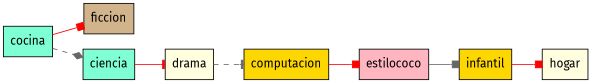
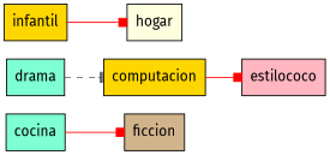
  digraph {
    fontname="Fira Sans"
    rankdir=LR
    node [fillcolor=aquamarine fontname="Fira Sans" shape=elipse style=filled]
    edge [arrowhead=box color=red fontname="Fira Sans" style=solid]
    n1 [fillcolor=tan label=ficcion]
    n2 [label=cocina]
-   n3 [label=ciencia]
-   n4 [fillcolor=lightyellow label=drama]
+   n4 [label=drama]
    n5 [fillcolor=gold label=computacion]
    n6 [fillcolor=lightpink label=estilococo]
    n7 [fillcolor=gold label=infantil]
    n8 [fillcolor=lightyellow label=hogar]
    n2 -> n1
-   n2 -> n3 [arrowhead=diamond color=gray40 style=dashed]
-   n3 -> n4 [arrowhead=tee]
    n4 -> n5 [arrowhead=tee color=gray40 style=dashed]
    n5 -> n6
-   n6 -> n7 [color=gray40]
    n7 -> n8
  }
